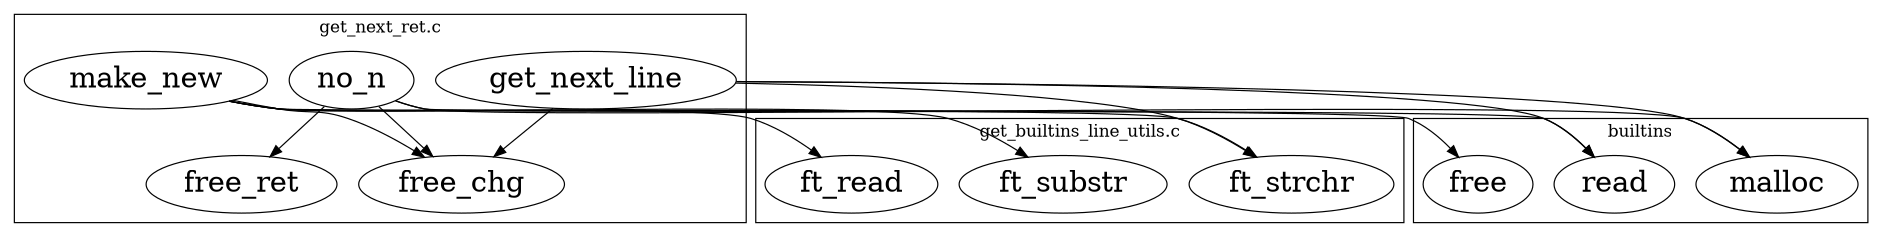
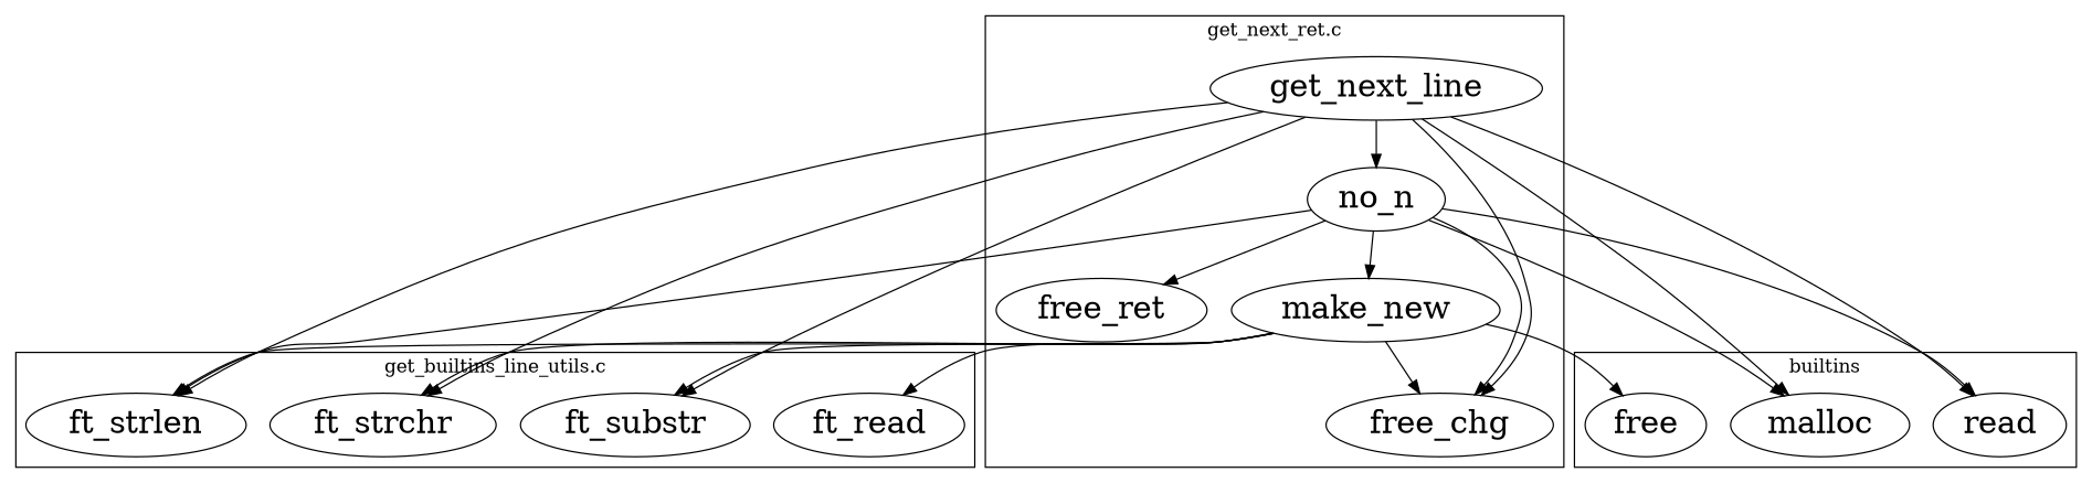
  digraph {
    node [fontsize=24]
    get_next_line
    no_n
    free_chg
    free_ret
    make_new
    ft_strchr
    ft_substr
+   ft_strlen
    n9 [label=ft_read]
    malloc
    read
    free
    subgraph cluster_1 {
      label="get_next_ret.c"
      get_next_line
      no_n
      free_chg
      free_ret
      make_new
    }
    subgraph cluster_2 {
      label="get_builtins_line_utils.c"
      ft_strchr
      ft_substr
+     ft_strlen
      n9
    }
    subgraph cluster_3 {
      label=builtins
      malloc
      read
      free
    }
+   get_next_line -> no_n
    get_next_line -> free_chg
    get_next_line -> ft_strchr
+   get_next_line -> ft_substr
+   get_next_line -> ft_strlen
    get_next_line -> malloc
    get_next_line -> read
    no_n -> free_chg
    no_n -> free_ret
+   no_n -> make_new
+   no_n -> ft_strlen
    no_n -> malloc
    no_n -> read
    make_new -> free_chg
    make_new -> ft_strchr
    make_new -> ft_substr
+   make_new -> ft_strlen
    make_new -> n9
    make_new -> free
  }
